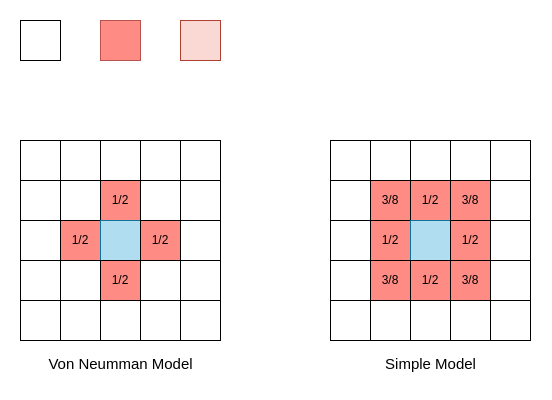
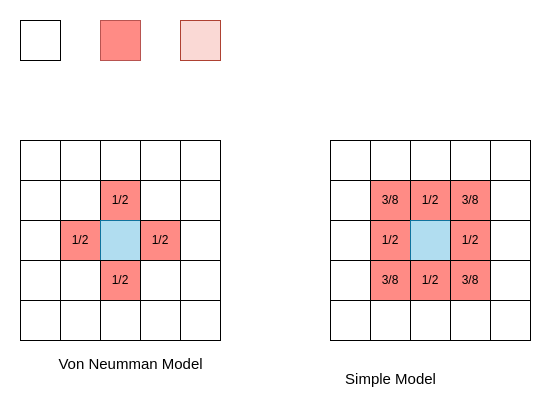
  <mxCell id="0" />
  <mxCell id="1" parent="0" />
  <mxCell id="2" value="" style="whiteSpace=wrap;html=1;aspect=fixed;" vertex="1" parent="1"><mxGeometry x="20" y="140" width="200" height="200" as="geometry" /></mxCell>
  <mxCell id="3" value="" style="whiteSpace=wrap;html=1;aspect=fixed;" vertex="1" parent="1"><mxGeometry x="20" y="20" width="40" height="40" as="geometry" /></mxCell>
  <mxCell id="4" value="" style="whiteSpace=wrap;html=1;aspect=fixed;fillColor=#ff8b85;strokeColor=#b85450;" vertex="1" parent="1"><mxGeometry x="100" y="20" width="40" height="40" as="geometry" /></mxCell>
  <mxCell id="5" value="" style="whiteSpace=wrap;html=1;aspect=fixed;fillColor=#fad9d5;strokeColor=#ae4132;" vertex="1" parent="1"><mxGeometry x="180" y="20" width="40" height="40" as="geometry" /></mxCell>
  <mxCell id="6" value="" style="whiteSpace=wrap;html=1;aspect=fixed;" vertex="1" parent="1"><mxGeometry x="20" y="140" width="40" height="40" as="geometry" /></mxCell>
  <mxCell id="7" value="" style="whiteSpace=wrap;html=1;aspect=fixed;" vertex="1" parent="1"><mxGeometry x="60" y="140" width="40" height="40" as="geometry" /></mxCell>
  <mxCell id="8" value="" style="whiteSpace=wrap;html=1;aspect=fixed;" vertex="1" parent="1"><mxGeometry x="100" y="140" width="40" height="40" as="geometry" /></mxCell>
  <mxCell id="9" value="" style="whiteSpace=wrap;html=1;aspect=fixed;" vertex="1" parent="1"><mxGeometry x="140" y="140" width="40" height="40" as="geometry" /></mxCell>
  <mxCell id="10" value="" style="whiteSpace=wrap;html=1;aspect=fixed;" vertex="1" parent="1"><mxGeometry x="180" y="140" width="40" height="40" as="geometry" /></mxCell>
  <mxCell id="11" value="" style="whiteSpace=wrap;html=1;aspect=fixed;" vertex="1" parent="1"><mxGeometry x="20" y="180" width="40" height="40" as="geometry" /></mxCell>
  <mxCell id="12" value="1/2" style="whiteSpace=wrap;html=1;aspect=fixed;fillColor=#ff8b85;" vertex="1" parent="1"><mxGeometry x="100" y="180" width="40" height="40" as="geometry" /></mxCell>
  <mxCell id="13" value="" style="whiteSpace=wrap;html=1;aspect=fixed;" vertex="1" parent="1"><mxGeometry x="180" y="180" width="40" height="40" as="geometry" /></mxCell>
  <mxCell id="14" value="" style="whiteSpace=wrap;html=1;aspect=fixed;" vertex="1" parent="1"><mxGeometry x="20" y="220" width="40" height="40" as="geometry" /></mxCell>
  <mxCell id="15" value="1/2" style="whiteSpace=wrap;html=1;aspect=fixed;fillColor=#ff8b85;" vertex="1" parent="1"><mxGeometry x="60" y="220" width="40" height="40" as="geometry" /></mxCell>
  <mxCell id="16" value="" style="whiteSpace=wrap;html=1;aspect=fixed;fillColor=#b1ddf0;strokeColor=#10739e;" vertex="1" parent="1"><mxGeometry x="100" y="220" width="40" height="40" as="geometry" /></mxCell>
  <mxCell id="17" value="1/2" style="whiteSpace=wrap;html=1;aspect=fixed;fillColor=#ff8b85;" vertex="1" parent="1"><mxGeometry x="140" y="220" width="40" height="40" as="geometry" /></mxCell>
  <mxCell id="18" value="" style="whiteSpace=wrap;html=1;aspect=fixed;" vertex="1" parent="1"><mxGeometry x="180" y="220" width="40" height="40" as="geometry" /></mxCell>
  <mxCell id="19" value="" style="whiteSpace=wrap;html=1;aspect=fixed;" vertex="1" parent="1"><mxGeometry x="20" y="260" width="40" height="40" as="geometry" /></mxCell>
  <mxCell id="20" value="1/2" style="whiteSpace=wrap;html=1;aspect=fixed;fillColor=#ff8b85;" vertex="1" parent="1"><mxGeometry x="100" y="260" width="40" height="40" as="geometry" /></mxCell>
  <mxCell id="21" value="" style="whiteSpace=wrap;html=1;aspect=fixed;" vertex="1" parent="1"><mxGeometry x="180" y="260" width="40" height="40" as="geometry" /></mxCell>
  <mxCell id="22" value="" style="whiteSpace=wrap;html=1;aspect=fixed;" vertex="1" parent="1"><mxGeometry x="20" y="300" width="40" height="40" as="geometry" /></mxCell>
  <mxCell id="23" value="" style="whiteSpace=wrap;html=1;aspect=fixed;" vertex="1" parent="1"><mxGeometry x="60" y="300" width="40" height="40" as="geometry" /></mxCell>
  <mxCell id="24" value="" style="whiteSpace=wrap;html=1;aspect=fixed;" vertex="1" parent="1"><mxGeometry x="100" y="300" width="40" height="40" as="geometry" /></mxCell>
  <mxCell id="25" value="" style="whiteSpace=wrap;html=1;aspect=fixed;" vertex="1" parent="1"><mxGeometry x="140" y="300" width="40" height="40" as="geometry" /></mxCell>
  <mxCell id="26" value="" style="whiteSpace=wrap;html=1;aspect=fixed;" vertex="1" parent="1"><mxGeometry x="180" y="300" width="40" height="40" as="geometry" /></mxCell>
- <mxCell id="27" value="&lt;font style=&quot;font-size: 15px;&quot;&gt;Von Neumman Model&lt;/font&gt;" style="text;html=1;align=center;verticalAlign=middle;resizable=0;points=[];autosize=1;strokeColor=none;fillColor=none;" vertex="1" parent="1"><mxGeometry x="35" y="348" width="170" height="30" as="geometry" /></mxCell>
+ <mxCell id="27" value="&lt;font style=&quot;font-size: 15px;&quot;&gt;Von Neumman Model&lt;/font&gt;" style="text;html=1;align=center;verticalAlign=middle;resizable=0;points=[];autosize=1;strokeColor=none;fillColor=none;" vertex="1" parent="1"><mxGeometry x="45" y="348" width="170" height="30" as="geometry" /></mxCell>
  <mxCell id="28" value="" style="whiteSpace=wrap;html=1;aspect=fixed;" vertex="1" parent="1"><mxGeometry x="330" y="140" width="200" height="200" as="geometry" /></mxCell>
  <mxCell id="29" value="" style="whiteSpace=wrap;html=1;aspect=fixed;" vertex="1" parent="1"><mxGeometry x="330" y="140" width="40" height="40" as="geometry" /></mxCell>
  <mxCell id="30" value="" style="whiteSpace=wrap;html=1;aspect=fixed;" vertex="1" parent="1"><mxGeometry x="370" y="140" width="40" height="40" as="geometry" /></mxCell>
  <mxCell id="31" value="" style="whiteSpace=wrap;html=1;aspect=fixed;" vertex="1" parent="1"><mxGeometry x="410" y="140" width="40" height="40" as="geometry" /></mxCell>
  <mxCell id="32" value="" style="whiteSpace=wrap;html=1;aspect=fixed;" vertex="1" parent="1"><mxGeometry x="450" y="140" width="40" height="40" as="geometry" /></mxCell>
  <mxCell id="33" value="" style="whiteSpace=wrap;html=1;aspect=fixed;" vertex="1" parent="1"><mxGeometry x="490" y="140" width="40" height="40" as="geometry" /></mxCell>
  <mxCell id="34" value="" style="whiteSpace=wrap;html=1;aspect=fixed;" vertex="1" parent="1"><mxGeometry x="330" y="180" width="40" height="40" as="geometry" /></mxCell>
  <mxCell id="35" value="3/8" style="whiteSpace=wrap;html=1;aspect=fixed;fillColor=#ff8b85;" vertex="1" parent="1"><mxGeometry x="370" y="180" width="40" height="40" as="geometry" /></mxCell>
  <mxCell id="36" value="1/2" style="whiteSpace=wrap;html=1;aspect=fixed;fillColor=#ff8b85;" vertex="1" parent="1"><mxGeometry x="410" y="180" width="40" height="40" as="geometry" /></mxCell>
  <mxCell id="37" value="3/8" style="whiteSpace=wrap;html=1;aspect=fixed;fillColor=#ff8b85;" vertex="1" parent="1"><mxGeometry x="450" y="180" width="40" height="40" as="geometry" /></mxCell>
  <mxCell id="38" value="" style="whiteSpace=wrap;html=1;aspect=fixed;" vertex="1" parent="1"><mxGeometry x="490" y="180" width="40" height="40" as="geometry" /></mxCell>
  <mxCell id="39" value="" style="whiteSpace=wrap;html=1;aspect=fixed;" vertex="1" parent="1"><mxGeometry x="330" y="220" width="40" height="40" as="geometry" /></mxCell>
  <mxCell id="40" value="1/2" style="whiteSpace=wrap;html=1;aspect=fixed;fillColor=#ff8b85;" vertex="1" parent="1"><mxGeometry x="370" y="220" width="40" height="40" as="geometry" /></mxCell>
  <mxCell id="41" value="" style="whiteSpace=wrap;html=1;aspect=fixed;fillColor=#b1ddf0;strokeColor=#10739e;" vertex="1" parent="1"><mxGeometry x="410" y="220" width="40" height="40" as="geometry" /></mxCell>
  <mxCell id="42" value="1/2" style="whiteSpace=wrap;html=1;aspect=fixed;fillColor=#ff8b85;" vertex="1" parent="1"><mxGeometry x="450" y="220" width="40" height="40" as="geometry" /></mxCell>
  <mxCell id="43" value="" style="whiteSpace=wrap;html=1;aspect=fixed;" vertex="1" parent="1"><mxGeometry x="490" y="220" width="40" height="40" as="geometry" /></mxCell>
  <mxCell id="44" value="" style="whiteSpace=wrap;html=1;aspect=fixed;" vertex="1" parent="1"><mxGeometry x="330" y="260" width="40" height="40" as="geometry" /></mxCell>
  <mxCell id="45" value="3/8" style="whiteSpace=wrap;html=1;aspect=fixed;fillColor=#ff8b85;" vertex="1" parent="1"><mxGeometry x="370" y="260" width="40" height="40" as="geometry" /></mxCell>
  <mxCell id="46" value="1/2" style="whiteSpace=wrap;html=1;aspect=fixed;fillColor=#ff8b85;" vertex="1" parent="1"><mxGeometry x="410" y="260" width="40" height="40" as="geometry" /></mxCell>
  <mxCell id="47" value="3/8" style="whiteSpace=wrap;html=1;aspect=fixed;fillColor=#ff8b85;" vertex="1" parent="1"><mxGeometry x="450" y="260" width="40" height="40" as="geometry" /></mxCell>
  <mxCell id="48" value="" style="whiteSpace=wrap;html=1;aspect=fixed;" vertex="1" parent="1"><mxGeometry x="490" y="260" width="40" height="40" as="geometry" /></mxCell>
  <mxCell id="49" value="" style="whiteSpace=wrap;html=1;aspect=fixed;" vertex="1" parent="1"><mxGeometry x="330" y="300" width="40" height="40" as="geometry" /></mxCell>
  <mxCell id="50" value="" style="whiteSpace=wrap;html=1;aspect=fixed;" vertex="1" parent="1"><mxGeometry x="370" y="300" width="40" height="40" as="geometry" /></mxCell>
  <mxCell id="51" value="" style="whiteSpace=wrap;html=1;aspect=fixed;" vertex="1" parent="1"><mxGeometry x="410" y="300" width="40" height="40" as="geometry" /></mxCell>
  <mxCell id="52" value="" style="whiteSpace=wrap;html=1;aspect=fixed;" vertex="1" parent="1"><mxGeometry x="450" y="300" width="40" height="40" as="geometry" /></mxCell>
  <mxCell id="53" value="" style="whiteSpace=wrap;html=1;aspect=fixed;" vertex="1" parent="1"><mxGeometry x="490" y="300" width="40" height="40" as="geometry" /></mxCell>
- <mxCell id="54" value="&lt;font style=&quot;font-size: 15px;&quot;&gt;Simple Model&lt;/font&gt;" style="text;html=1;align=center;verticalAlign=middle;resizable=0;points=[];autosize=1;strokeColor=none;fillColor=none;" vertex="1" parent="1"><mxGeometry x="375" y="348" width="110" height="30" as="geometry" /></mxCell>
+ <mxCell id="54" value="&lt;font style=&quot;font-size: 15px;&quot;&gt;Simple Model&lt;/font&gt;" style="text;html=1;align=center;verticalAlign=middle;resizable=0;points=[];autosize=1;strokeColor=none;fillColor=none;" vertex="1" parent="1"><mxGeometry x="335" y="363" width="110" height="30" as="geometry" /></mxCell>
